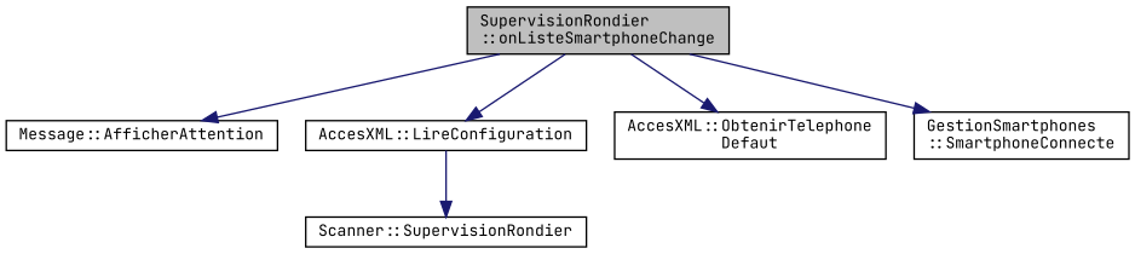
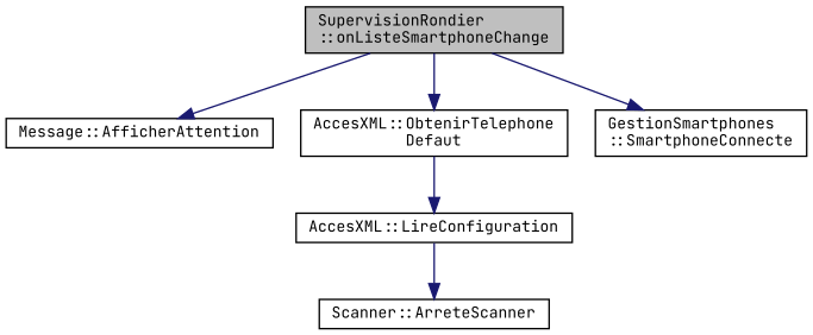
  digraph {
    fontname="JetBrains Mono"
    rankdir=TB
    node [color=black fillcolor=white fontname="JetBrains Mono" fontsize=10 shape=record style=filled]
    edge [color=midnightblue fontname="JetBrains Mono" fontsize=10 labelfontname=Helvetica labelfontsize=10 style=solid]
    n1 [fillcolor=grey75 fontcolor=black height=0.2 label="SupervisionRondier\l::onListeSmartphoneChange" width=0.4]
    n2 [height=0.2 label="Message::AfficherAttention" width=0.4]
    n3 [height=0.2 label="AccesXML::LireConfiguration" width=0.4]
    n4 [height=0.2 label="AccesXML::ObtenirTelephone\lDefaut" width=0.4]
    n5 [height=0.2 label="GestionSmartphones\l::SmartphoneConnecte" width=0.4]
-   n6 [height=0.2 label="Scanner::SupervisionRondier" width=0.4]
+   n6 [height=0.2 label="Scanner::ArreteScanner" width=0.4]
    n1 -> n2
-   n1 -> n3
+   n4 -> n3
    n1 -> n4
    n1 -> n5
    n3 -> n6
  }
